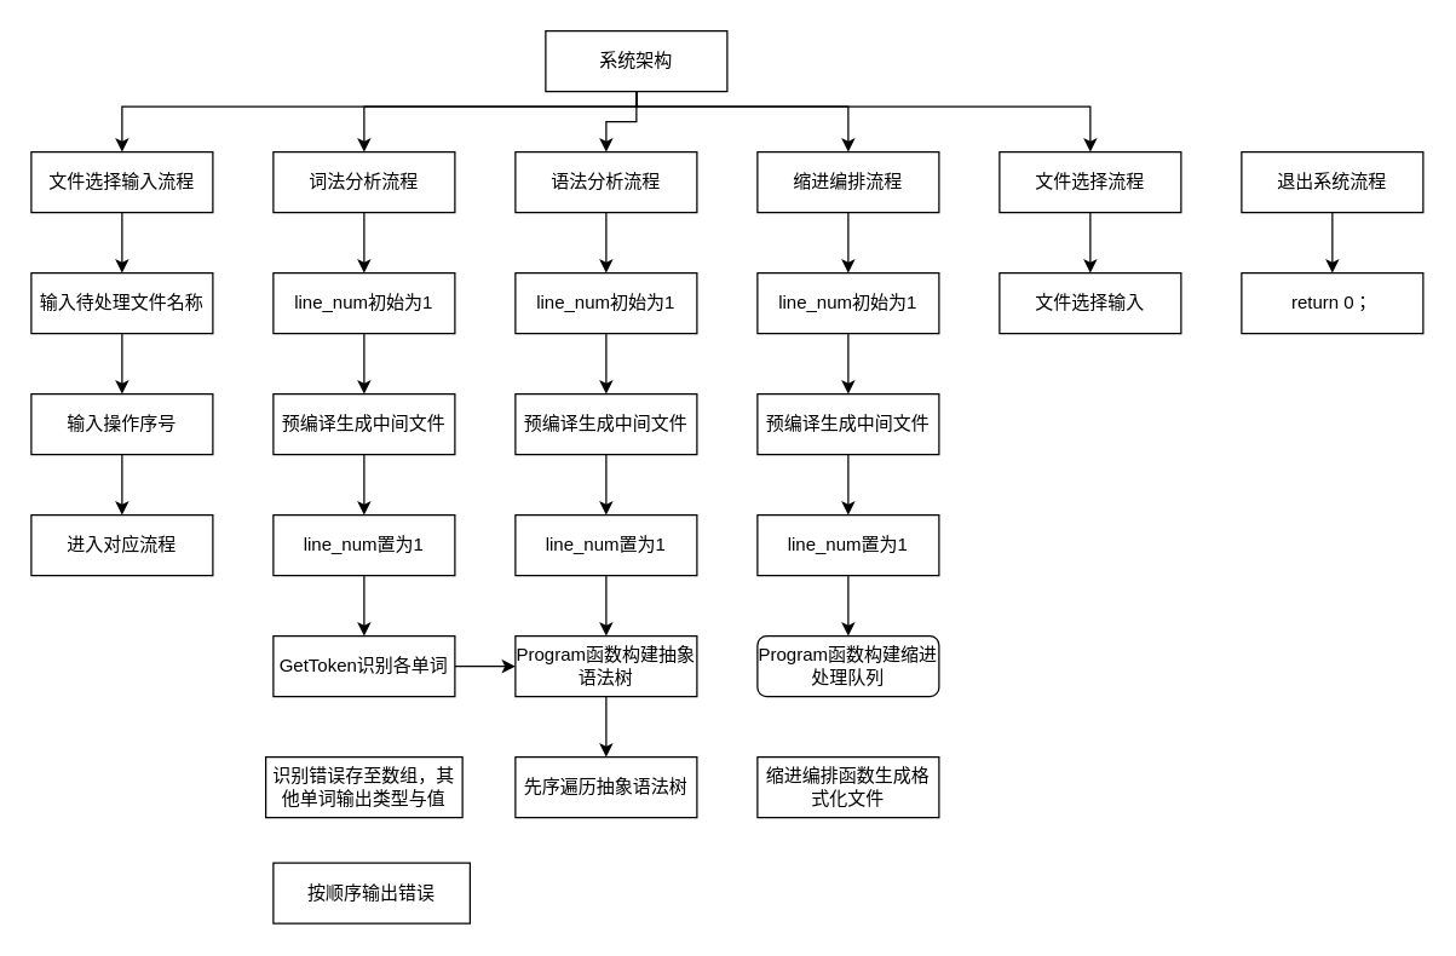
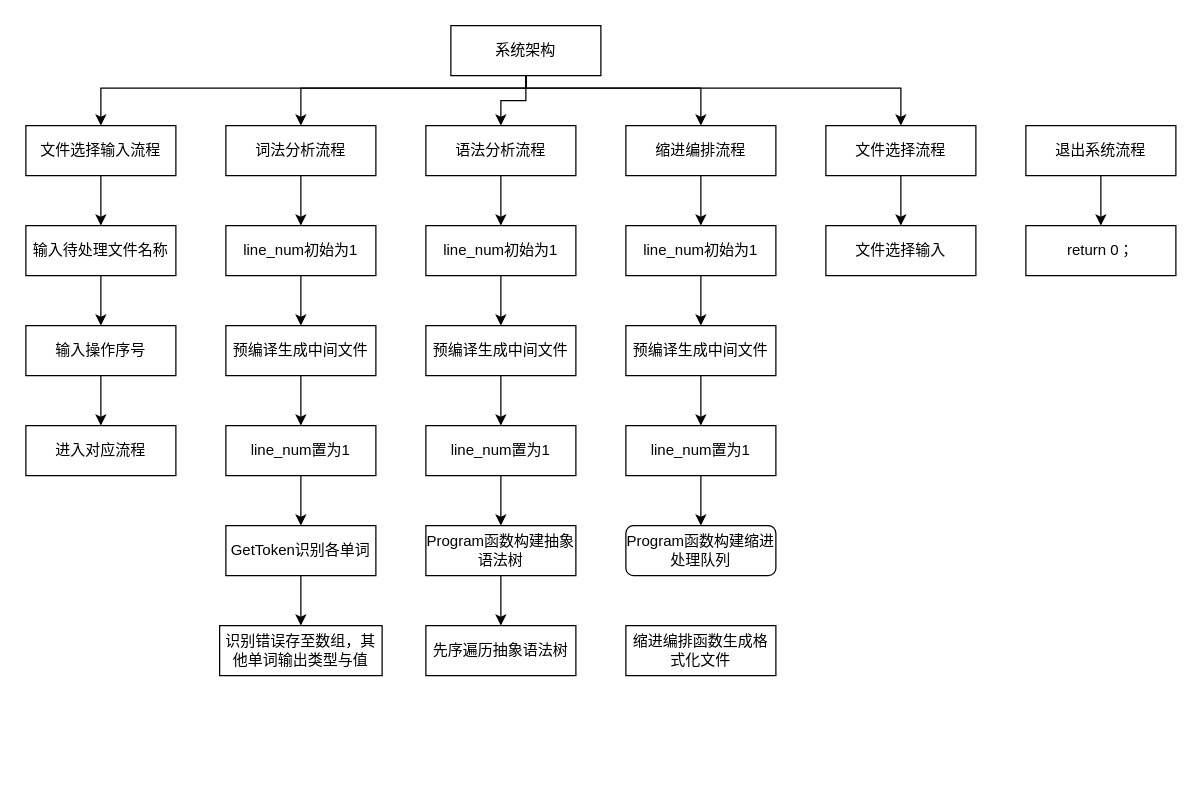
  <mxCell id="0" />
  <mxCell id="1" parent="0" />
  <mxCell id="2" value="" style="edgeStyle=orthogonalEdgeStyle;rounded=0;orthogonalLoop=1;jettySize=auto;html=1;exitX=0.5;exitY=1;exitDx=0;exitDy=0;" edge="1" parent="1" source="7" target="9"><mxGeometry relative="1" as="geometry"><mxPoint x="360" y="60" as="sourcePoint" /><Array as="points"><mxPoint x="420" y="70" /><mxPoint x="80" y="70" /></Array></mxGeometry></mxCell>
  <mxCell id="3" value="" style="edgeStyle=orthogonalEdgeStyle;rounded=0;orthogonalLoop=1;jettySize=auto;html=1;" edge="1" parent="1" source="7" target="11"><mxGeometry relative="1" as="geometry"><Array as="points"><mxPoint x="420" y="70" /><mxPoint x="240" y="70" /></Array></mxGeometry></mxCell>
  <mxCell id="4" value="" style="edgeStyle=orthogonalEdgeStyle;rounded=0;orthogonalLoop=1;jettySize=auto;html=1;" edge="1" parent="1" source="7" target="13"><mxGeometry relative="1" as="geometry" /></mxCell>
  <mxCell id="5" value="" style="edgeStyle=orthogonalEdgeStyle;rounded=0;orthogonalLoop=1;jettySize=auto;html=1;" edge="1" parent="1" target="15"><mxGeometry relative="1" as="geometry"><mxPoint x="420" y="60" as="sourcePoint" /><Array as="points"><mxPoint x="420" y="70" /><mxPoint x="560" y="70" /></Array></mxGeometry></mxCell>
  <mxCell id="6" value="" style="edgeStyle=orthogonalEdgeStyle;rounded=0;orthogonalLoop=1;jettySize=auto;html=1;" edge="1" parent="1" source="7" target="17"><mxGeometry relative="1" as="geometry"><Array as="points"><mxPoint x="420" y="70" /><mxPoint x="720" y="70" /></Array></mxGeometry></mxCell>
  <mxCell id="7" value="系统架构" style="rounded=0;whiteSpace=wrap;html=1;" vertex="1" parent="1"><mxGeometry x="360" y="20" width="120" height="40" as="geometry" /></mxCell>
  <mxCell id="8" value="" style="edgeStyle=orthogonalEdgeStyle;rounded=0;orthogonalLoop=1;jettySize=auto;html=1;" edge="1" parent="1" source="9" target="21"><mxGeometry relative="1" as="geometry" /></mxCell>
  <mxCell id="9" value="文件选择输入流程" style="rounded=0;whiteSpace=wrap;html=1;" vertex="1" parent="1"><mxGeometry x="20" y="100" width="120" height="40" as="geometry" /></mxCell>
  <mxCell id="10" value="" style="edgeStyle=orthogonalEdgeStyle;rounded=0;orthogonalLoop=1;jettySize=auto;html=1;" edge="1" parent="1" source="11" target="26"><mxGeometry relative="1" as="geometry" /></mxCell>
  <mxCell id="11" value="词法分析流程" style="rounded=0;whiteSpace=wrap;html=1;" vertex="1" parent="1"><mxGeometry x="180" y="100" width="120" height="40" as="geometry" /></mxCell>
  <mxCell id="12" style="edgeStyle=orthogonalEdgeStyle;rounded=0;orthogonalLoop=1;jettySize=auto;html=1;exitX=0.5;exitY=1;exitDx=0;exitDy=0;entryX=0.5;entryY=0;entryDx=0;entryDy=0;" edge="1" parent="1" source="13" target="36"><mxGeometry relative="1" as="geometry" /></mxCell>
  <mxCell id="13" value="语法分析流程" style="rounded=0;whiteSpace=wrap;html=1;" vertex="1" parent="1"><mxGeometry x="340" y="100" width="120" height="40" as="geometry" /></mxCell>
  <mxCell id="14" style="edgeStyle=orthogonalEdgeStyle;rounded=0;orthogonalLoop=1;jettySize=auto;html=1;exitX=0.5;exitY=1;exitDx=0;exitDy=0;" edge="1" parent="1" source="15" target="45"><mxGeometry relative="1" as="geometry" /></mxCell>
  <mxCell id="15" value="缩进编排流程" style="rounded=0;whiteSpace=wrap;html=1;" vertex="1" parent="1"><mxGeometry x="500" y="100" width="120" height="40" as="geometry" /></mxCell>
  <mxCell id="16" value="" style="edgeStyle=orthogonalEdgeStyle;rounded=0;orthogonalLoop=1;jettySize=auto;html=1;" edge="1" parent="1" source="17" target="53"><mxGeometry relative="1" as="geometry" /></mxCell>
  <mxCell id="17" value="文件选择流程" style="rounded=0;whiteSpace=wrap;html=1;" vertex="1" parent="1"><mxGeometry x="660" y="100" width="120" height="40" as="geometry" /></mxCell>
  <mxCell id="18" value="" style="edgeStyle=orthogonalEdgeStyle;rounded=0;orthogonalLoop=1;jettySize=auto;html=1;" edge="1" parent="1" source="19" target="52"><mxGeometry relative="1" as="geometry" /></mxCell>
  <mxCell id="19" value="退出系统流程" style="rounded=0;whiteSpace=wrap;html=1;" vertex="1" parent="1"><mxGeometry x="820" y="100" width="120" height="40" as="geometry" /></mxCell>
  <mxCell id="20" value="" style="edgeStyle=orthogonalEdgeStyle;rounded=0;orthogonalLoop=1;jettySize=auto;html=1;" edge="1" parent="1" source="21" target="23"><mxGeometry relative="1" as="geometry" /></mxCell>
  <mxCell id="21" value="输入待处理文件名称" style="rounded=0;whiteSpace=wrap;html=1;" vertex="1" parent="1"><mxGeometry x="20" y="180" width="120" height="40" as="geometry" /></mxCell>
  <mxCell id="22" value="" style="edgeStyle=orthogonalEdgeStyle;rounded=0;orthogonalLoop=1;jettySize=auto;html=1;" edge="1" parent="1" source="23" target="24"><mxGeometry relative="1" as="geometry" /></mxCell>
  <mxCell id="23" value="输入操作序号" style="rounded=0;whiteSpace=wrap;html=1;" vertex="1" parent="1"><mxGeometry x="20" y="260" width="120" height="40" as="geometry" /></mxCell>
  <mxCell id="24" value="进入对应流程" style="rounded=0;whiteSpace=wrap;html=1;" vertex="1" parent="1"><mxGeometry x="20" y="340" width="120" height="40" as="geometry" /></mxCell>
  <mxCell id="25" value="" style="edgeStyle=orthogonalEdgeStyle;rounded=0;orthogonalLoop=1;jettySize=auto;html=1;" edge="1" parent="1" source="26" target="28"><mxGeometry relative="1" as="geometry" /></mxCell>
  <mxCell id="26" value="line_num初始为1" style="rounded=0;whiteSpace=wrap;html=1;" vertex="1" parent="1"><mxGeometry x="180" y="180" width="120" height="40" as="geometry" /></mxCell>
  <mxCell id="27" value="" style="edgeStyle=orthogonalEdgeStyle;rounded=0;orthogonalLoop=1;jettySize=auto;html=1;" edge="1" parent="1" source="28" target="30"><mxGeometry relative="1" as="geometry" /></mxCell>
  <mxCell id="28" value="预编译生成中间文件" style="rounded=0;whiteSpace=wrap;html=1;" vertex="1" parent="1"><mxGeometry x="180" y="260" width="120" height="40" as="geometry" /></mxCell>
  <mxCell id="29" value="" style="edgeStyle=orthogonalEdgeStyle;rounded=0;orthogonalLoop=1;jettySize=auto;html=1;" edge="1" parent="1" source="30" target="32"><mxGeometry relative="1" as="geometry" /></mxCell>
  <mxCell id="30" value="line_num置为1" style="rounded=0;whiteSpace=wrap;html=1;" vertex="1" parent="1"><mxGeometry x="180" y="340" width="120" height="40" as="geometry" /></mxCell>
- <mxCell id="31" value="" style="edgeStyle=orthogonalEdgeStyle;rounded=0;orthogonalLoop=1;jettySize=auto;html=1;" edge="1" parent="1" source="32" target="42"><mxGeometry relative="1" as="geometry" /></mxCell>
+ <mxCell id="31" value="" style="edgeStyle=orthogonalEdgeStyle;rounded=0;orthogonalLoop=1;jettySize=auto;html=1;" edge="1" parent="1" source="32" target="33"><mxGeometry relative="1" as="geometry" /></mxCell>
  <mxCell id="32" value="GetToken识别各单词" style="rounded=0;whiteSpace=wrap;html=1;" vertex="1" parent="1"><mxGeometry x="180" y="420" width="120" height="40" as="geometry" /></mxCell>
  <mxCell id="33" value="识别错误存至数组，其他单词输出类型与值" style="rounded=0;whiteSpace=wrap;html=1;" vertex="1" parent="1"><mxGeometry x="175" y="500" width="130" height="40" as="geometry" /></mxCell>
- <mxCell id="34" value="按顺序输出错误" style="rounded=0;whiteSpace=wrap;html=1;" vertex="1" parent="1"><mxGeometry x="180" y="570" width="130" height="40" as="geometry" /></mxCell>
  <mxCell id="35" style="edgeStyle=orthogonalEdgeStyle;rounded=0;orthogonalLoop=1;jettySize=auto;html=1;exitX=0.5;exitY=1;exitDx=0;exitDy=0;entryX=0.5;entryY=0;entryDx=0;entryDy=0;" edge="1" parent="1" source="36" target="38"><mxGeometry relative="1" as="geometry" /></mxCell>
  <mxCell id="36" value="line_num初始为1" style="rounded=0;whiteSpace=wrap;html=1;" vertex="1" parent="1"><mxGeometry x="340" y="180" width="120" height="40" as="geometry" /></mxCell>
  <mxCell id="37" style="edgeStyle=orthogonalEdgeStyle;rounded=0;orthogonalLoop=1;jettySize=auto;html=1;exitX=0.5;exitY=1;exitDx=0;exitDy=0;entryX=0.5;entryY=0;entryDx=0;entryDy=0;" edge="1" parent="1" source="38" target="40"><mxGeometry relative="1" as="geometry" /></mxCell>
  <mxCell id="38" value="预编译生成中间文件" style="rounded=0;whiteSpace=wrap;html=1;" vertex="1" parent="1"><mxGeometry x="340" y="260" width="120" height="40" as="geometry" /></mxCell>
  <mxCell id="39" value="" style="edgeStyle=orthogonalEdgeStyle;rounded=0;orthogonalLoop=1;jettySize=auto;html=1;" edge="1" parent="1" source="40" target="42"><mxGeometry relative="1" as="geometry" /></mxCell>
  <mxCell id="40" value="line_num置为1" style="rounded=0;whiteSpace=wrap;html=1;" vertex="1" parent="1"><mxGeometry x="340" y="340" width="120" height="40" as="geometry" /></mxCell>
  <mxCell id="41" value="" style="edgeStyle=orthogonalEdgeStyle;rounded=0;orthogonalLoop=1;jettySize=auto;html=1;" edge="1" parent="1" source="42" target="43"><mxGeometry relative="1" as="geometry" /></mxCell>
  <mxCell id="42" value="Program函数构建抽象语法树" style="rounded=0;whiteSpace=wrap;html=1;" vertex="1" parent="1"><mxGeometry x="340" y="420" width="120" height="40" as="geometry" /></mxCell>
  <mxCell id="43" value="先序遍历抽象语法树" style="rounded=0;whiteSpace=wrap;html=1;" vertex="1" parent="1"><mxGeometry x="340" y="500" width="120" height="40" as="geometry" /></mxCell>
  <mxCell id="44" style="edgeStyle=orthogonalEdgeStyle;rounded=0;orthogonalLoop=1;jettySize=auto;html=1;exitX=0.5;exitY=1;exitDx=0;exitDy=0;entryX=0.5;entryY=0;entryDx=0;entryDy=0;" edge="1" parent="1" source="45" target="47"><mxGeometry relative="1" as="geometry" /></mxCell>
  <mxCell id="45" value="line_num初始为1" style="rounded=0;whiteSpace=wrap;html=1;" vertex="1" parent="1"><mxGeometry x="500" y="180" width="120" height="40" as="geometry" /></mxCell>
  <mxCell id="46" style="edgeStyle=orthogonalEdgeStyle;rounded=0;orthogonalLoop=1;jettySize=auto;html=1;exitX=0.5;exitY=1;exitDx=0;exitDy=0;entryX=0.5;entryY=0;entryDx=0;entryDy=0;" edge="1" parent="1" source="47" target="49"><mxGeometry relative="1" as="geometry" /></mxCell>
  <mxCell id="47" value="预编译生成中间文件" style="rounded=0;whiteSpace=wrap;html=1;" vertex="1" parent="1"><mxGeometry x="500" y="260" width="120" height="40" as="geometry" /></mxCell>
  <mxCell id="48" style="edgeStyle=orthogonalEdgeStyle;rounded=0;orthogonalLoop=1;jettySize=auto;html=1;exitX=0.5;exitY=1;exitDx=0;exitDy=0;entryX=0.5;entryY=0;entryDx=0;entryDy=0;" edge="1" parent="1" source="49" target="50"><mxGeometry relative="1" as="geometry" /></mxCell>
  <mxCell id="49" value="line_num置为1" style="rounded=0;whiteSpace=wrap;html=1;" vertex="1" parent="1"><mxGeometry x="500" y="340" width="120" height="40" as="geometry" /></mxCell>
  <mxCell id="50" value="Program函数构建缩进处理队列" style="whiteSpace=wrap;html=1;rounded=1;" vertex="1" parent="1"><mxGeometry x="500" y="420" width="120" height="40" as="geometry" /></mxCell>
  <mxCell id="51" value="缩进编排函数生成格式化文件" style="rounded=0;whiteSpace=wrap;html=1;" vertex="1" parent="1"><mxGeometry x="500" y="500" width="120" height="40" as="geometry" /></mxCell>
  <mxCell id="52" value="return 0；" style="rounded=0;whiteSpace=wrap;html=1;" vertex="1" parent="1"><mxGeometry x="820" y="180" width="120" height="40" as="geometry" /></mxCell>
  <mxCell id="53" value="文件选择输入" style="rounded=0;whiteSpace=wrap;html=1;" vertex="1" parent="1"><mxGeometry x="660" y="180" width="120" height="40" as="geometry" /></mxCell>
